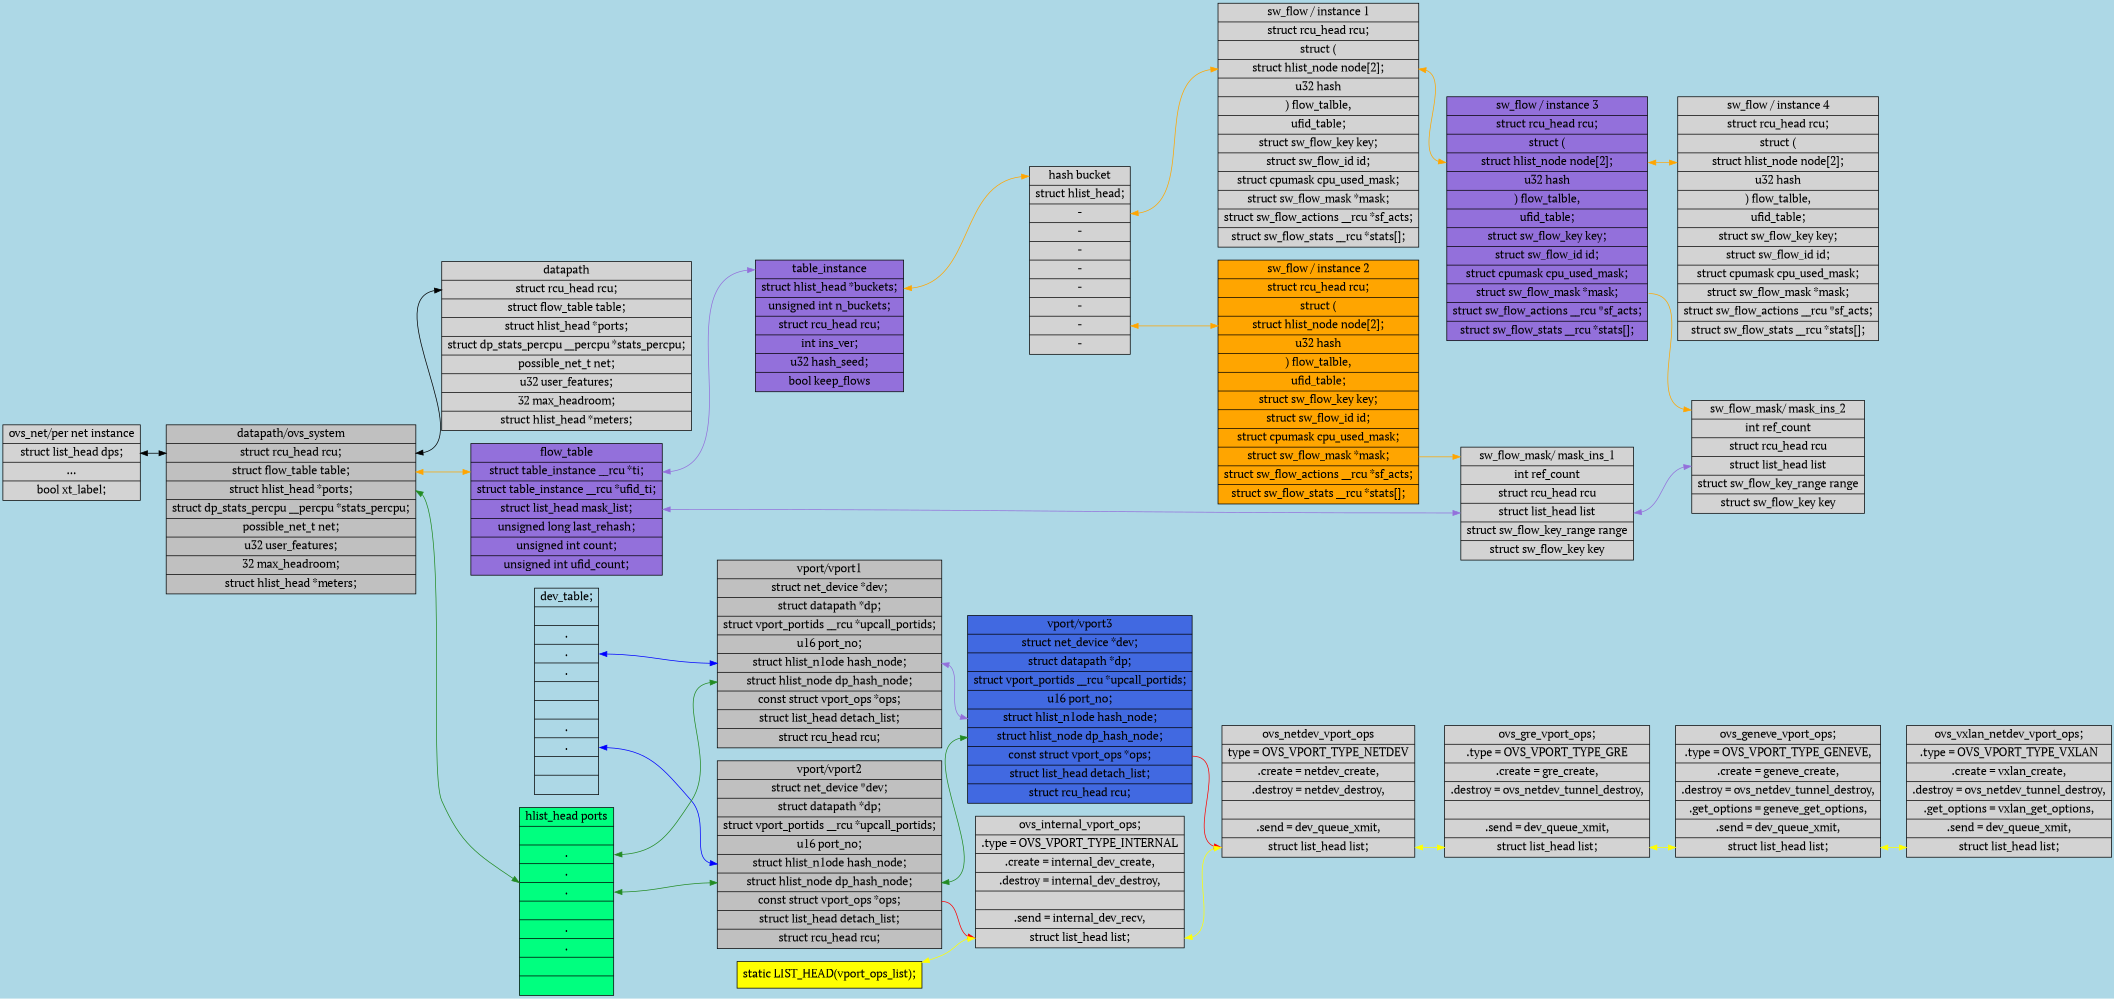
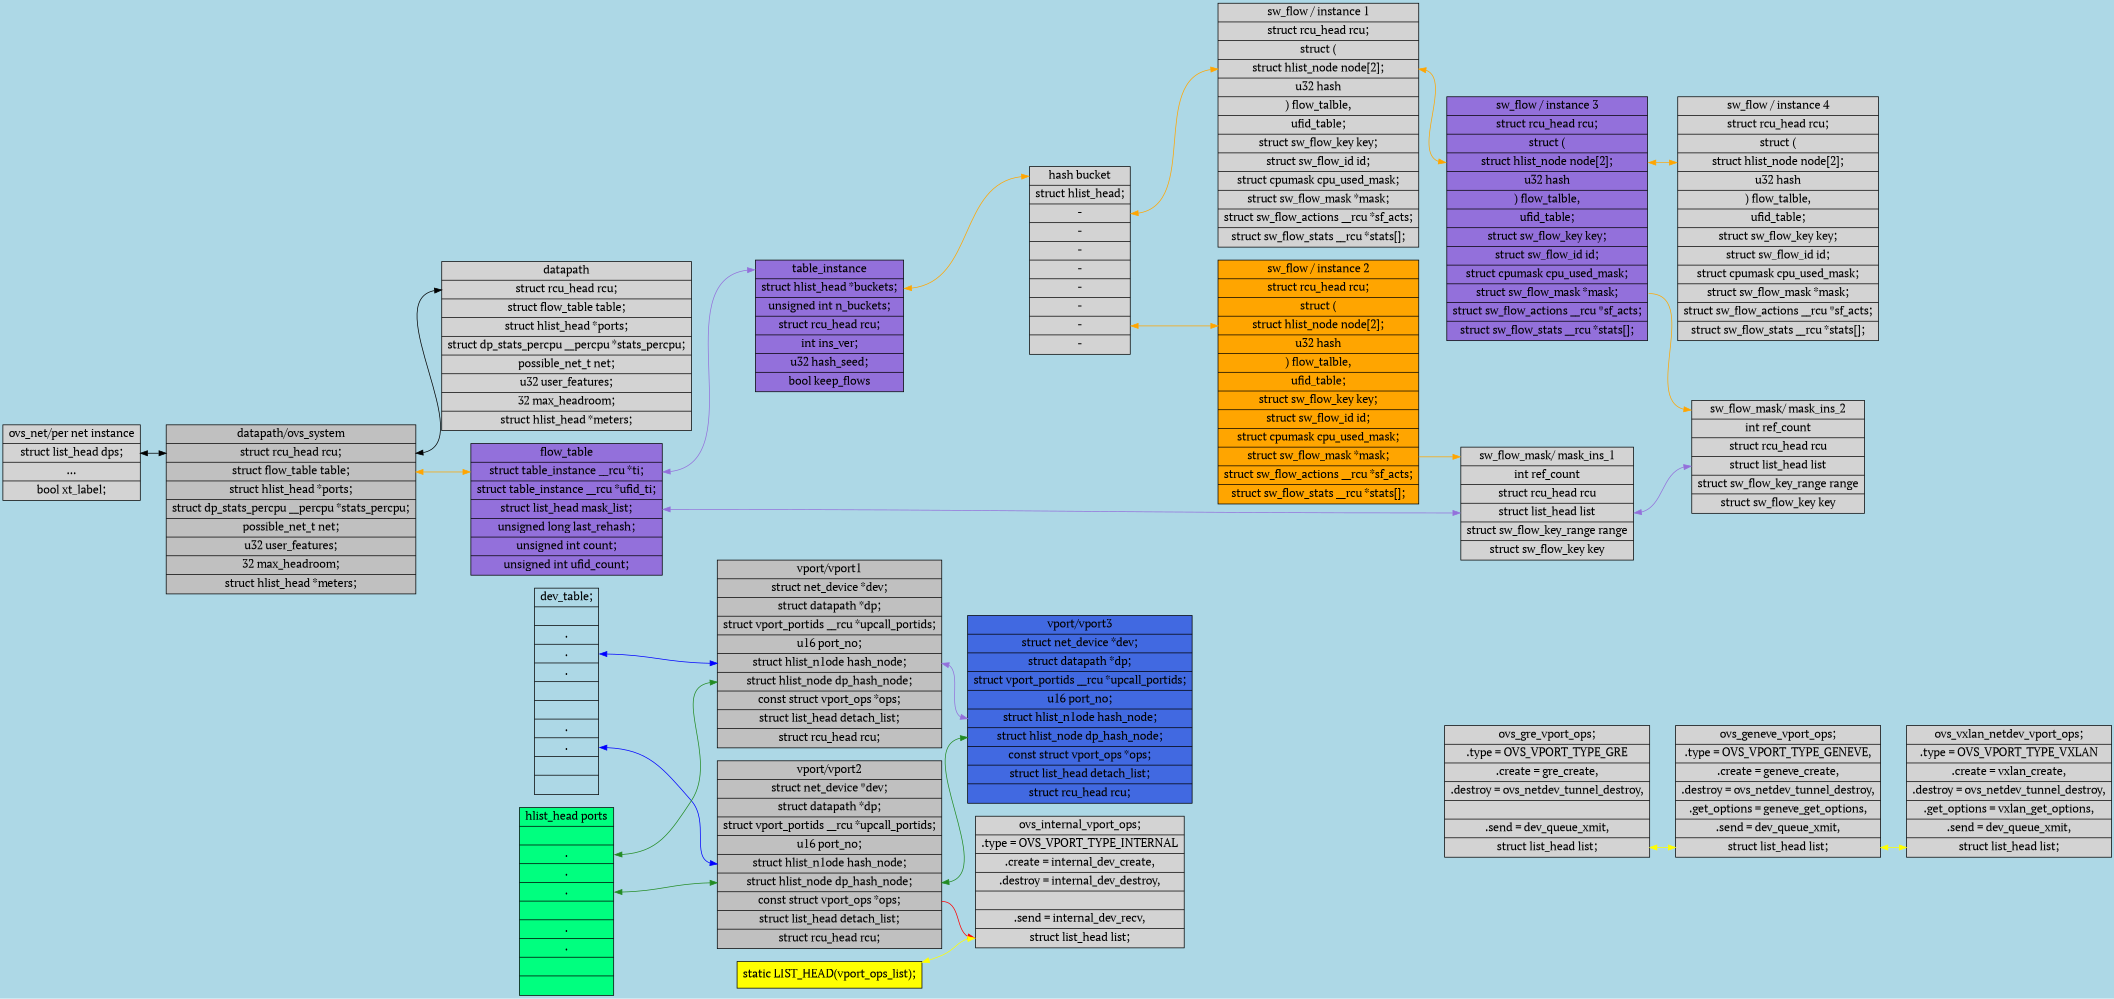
  digraph {
    bgcolor=lightblue
    fontname="PT Serif"
    gradientangle=270
    rankdir=LR
    style=filled
    node [fontname="PT Serif" fontsize=16 gradientangle=90 shape=record style=filled]
    edge [color=orange dir=both fontname="PT Serif" headport=f6 tailport=f3]
    n1 [fillcolor=gray label="<f0> vport/vport1     | <f1> struct net_device *dev;     | <f2> struct datapath *dp;     | <f3> struct vport_portids __rcu *upcall_portids;     | <f4> u16 port_no;     | <f5> struct hlist_n1ode hash_node;     | <f6> struct hlist_node dp_hash_node;     | <f7> const struct vport_ops *ops;     | <f8> struct list_head detach_list;     | <f9> struct rcu_head rcu;   "]
    n2 [fillcolor=royalblue label="<f0> vport/vport3     | <f1> struct net_device *dev;     | <f2> struct datapath *dp;     | <f3> struct vport_portids __rcu *upcall_portids;     | <f4> u16 port_no;     | <f5> struct hlist_n1ode hash_node;     | <f6> struct hlist_node dp_hash_node;     | <f7> const struct vport_ops *ops;     | <f8> struct list_head detach_list;     | <f9> struct rcu_head rcu;   "]
-   n3 [decorate=true label="<f0> ovs_netdev_vport_ops     | <f1>type           = OVS_VPORT_TYPE_NETDEV     | <f2> .create         = netdev_create,    | <f3> .destroy        = netdev_destroy,    | <f4>     | <f5> .send           = dev_queue_xmit,    | <f6> struct list_head list;     "]
    n4 [fillcolor=gray label="<f0> vport/vport2     | <f1> struct net_device *dev;     | <f2> struct datapath *dp;     | <f3> struct vport_portids __rcu *upcall_portids;     | <f4> u16 port_no;     | <f5> struct hlist_n1ode hash_node;     | <f6> struct hlist_node dp_hash_node;     | <f7> const struct vport_ops *ops;     | <f8> struct list_head detach_list;     | <f9> struct rcu_head rcu;   "]
    n5 [label="<f0> ovs_internal_vport_ops;     | <f1> .type           = OVS_VPORT_TYPE_INTERNAL     | <f2> .create         = internal_dev_create,    | <f3> .destroy        = internal_dev_destroy,    | <f4>      | <f5> .send           = internal_dev_recv,    | <f6> struct list_head list;     "]
    n6 [label="<f0> ovs_gre_vport_ops;     | <f1> .type           = OVS_VPORT_TYPE_GRE     | <f2> .create         = gre_create,    | <f3> .destroy        = ovs_netdev_tunnel_destroy,    | <f4>      | <f5> .send           = dev_queue_xmit,    | <f6> struct list_head list;     "]
    n7 [fillcolor=lightblue label="<f0>dev_table;     |     | <f1> .     | <f2> .     | <f3> .     |     |     | <f4> .     | <f5> .     |     |   "]
    n8 [label="<f0> ovs_geneve_vport_ops;     | <f1> .type           = OVS_VPORT_TYPE_GENEVE,     | <f2> .create         = geneve_create,    | <f3> .destroy        = ovs_netdev_tunnel_destroy,    | <f4> .get_options    = geneve_get_options,    | <f5> .send           = dev_queue_xmit,    | <f6> struct list_head list;     "]
    n9 [label="<f0> ovs_vxlan_netdev_vport_ops;     | <f1> .type           = OVS_VPORT_TYPE_VXLAN     | <f2> .create         = vxlan_create,    | <f3> .destroy        = ovs_netdev_tunnel_destroy,    | <f4> .get_options    = vxlan_get_options,    | <f5> .send           = dev_queue_xmit,    | <f6> struct list_head list;     "]
    n10 [decorate=true fillcolor=yellow label="<f0> static LIST_HEAD(vport_ops_list);   "]
    n11 [fillcolor=gray label="<f0> datapath/ovs_system     | <f1> struct rcu_head rcu;     | <f2> struct flow_table table;     | <f3> struct hlist_head *ports;     | struct dp_stats_percpu __percpu *stats_percpu;     | possible_net_t net;|u32 user_features;     | 32 max_headroom;     | struct hlist_head *meters;"]
    n12 [label="<f0> datapath     | <f1> struct rcu_head rcu;     | <f2> struct flow_table table;     | <f3> struct hlist_head *ports;     | struct dp_stats_percpu __percpu *stats_percpu;     | possible_net_t net;|u32 user_features;     | 32 max_headroom;     | struct hlist_head *meters;"]
    n13 [fillcolor=springgreen label="<f0>hlist_head ports     |     | <f1> .     | <f2> .     | <f3> .     |     | <f4> .     | <f5> .     |     |   "]
    n14 [fillcolor=mediumpurple label="<f0>flow_table     | <f1> struct table_instance __rcu *ti;     | <f2> struct table_instance __rcu *ufid_ti;     | <f3> struct list_head mask_list;     | <f4> unsigned long last_rehash;    | <f5> unsigned int count;     | <f6> unsigned int ufid_count;   "]
    n15 [fillcolor=mediumpurple label="<f0>table_instance     | <f1> struct hlist_head *buckets;     | unsigned int n_buckets;     | struct rcu_head rcu;     | int ins_ver;     | u32 hash_seed;     | bool keep_flows   "]
    n16 [label="<f0>sw_flow_mask/ mask_ins_1    | <f1> int ref_count     | <f2> struct rcu_head rcu     | <f3> struct list_head list     | <f4> struct sw_flow_key_range range     | <f5> struct sw_flow_key key   "]
    n17 [fillcolor=lightgray label="<f0> ovs_net/per net instance     | <f1> struct list_head dps;     | <f2> ...     | bool xt_label;\n  "]
    n18 [label="<f0> hash bucket    | <f1> struct hlist_head;     | <f2> -     | <f3> -     | <f4> -     | <f5> -     | <f6> -     | <f7> -     | <f8> -     | <f9> -   "]
    n19 [label="<f0> sw_flow / instance 1     | <f1> struct rcu_head rcu;     | <f2> struct ( 		    | <f3> 	struct hlist_node node[2];\n    | <f4> u32 hash     | <f5> ) flow_talble,     | <f6>	ufid_table;     | <f7> struct sw_flow_key key;     | <f8> struct sw_flow_id id;     | <f9> struct cpumask cpu_used_mask;     | <f10> struct sw_flow_mask *mask;     | <f11> struct sw_flow_actions __rcu *sf_acts;     | <f12> struct sw_flow_stats __rcu *stats[];   "]
    n20 [fillcolor=orange label="<f0> sw_flow / instance 2     | <f1> struct rcu_head rcu;     | <f2> struct ( 		    | <f3> 	struct hlist_node node[2];\n    | <f4> u32 hash     | <f5> ) flow_talble,     | <f6>	ufid_table;     | <f7> struct sw_flow_key key;     | <f8> struct sw_flow_id id;     | <f9> struct cpumask cpu_used_mask;     | <f10> struct sw_flow_mask *mask;     | <f11> struct sw_flow_actions __rcu *sf_acts;     | <f12> struct sw_flow_stats __rcu *stats[];   "]
    n21 [label="<f0>sw_flow_mask/ mask_ins_2    | <f1> int ref_count     | <f2> struct rcu_head rcu     | <f3> struct list_head list     | <f4> struct sw_flow_key_range range     | <f5> struct sw_flow_key key   "]
    n22 [fillcolor=mediumpurple label="<f0> sw_flow / instance 3     | <f1> struct rcu_head rcu;     | <f2> struct ( 		    | <f3> 	struct hlist_node node[2];\n    | <f4> u32 hash     | <f5> ) flow_talble,     | <f6>	ufid_table;     | <f7> struct sw_flow_key key;     | <f8> struct sw_flow_id id;     | <f9> struct cpumask cpu_used_mask;     | <f10> struct sw_flow_mask *mask;     | <f11> struct sw_flow_actions __rcu *sf_acts;     | <f12> struct sw_flow_stats __rcu *stats[];   "]
    n23 [label="<f0> sw_flow / instance 4     | <f1> struct rcu_head rcu;     | <f2> struct ( 		    | <f3> 	struct hlist_node node[2];\n    | <f4> u32 hash     | <f5> ) flow_talble,     | <f6>	ufid_table;     | <f7> struct sw_flow_key key;     | <f8> struct sw_flow_id id;     | <f9> struct cpumask cpu_used_mask;     | <f10> struct sw_flow_mask *mask;     | <f11> struct sw_flow_actions __rcu *sf_acts;     | <f12> struct sw_flow_stats __rcu *stats[];   "]
    n1 -> n2 [color=mediumpurple headport=f5 tailport=f5]
-   n2 -> n3 [color=red tailport=f7 dir=""]
-   n3 -> n6 [color=yellow tailport=f6]
    n4 -> n2 [color=forestgreen tailport=f6]
    n4 -> n5 [color=red tailport=f7 dir=""]
-   n5 -> n3 [color=yellow tailport=f6]
    n6 -> n8 [color=yellow tailport=f6]
    n7 -> n1 [color=blue headport=f5 tailport="f2:e"]
    n7 -> n4 [color=blue headport="f5:w" tailport="f5:e"]
    n8 -> n9 [color=yellow tailport=f6]
    n10 -> n5 [color=yellow]
    n11 -> n12 [headport=f1 tailport=f1 color=""]
-   n11 -> n13 [color=forestgreen]
    n11 -> n14 [headport=f1 tailport=f2]
    n13 -> n1 [color=forestgreen tailport=f1]
    n13 -> n4 [color=forestgreen]
    n14 -> n15 [color=mediumpurple headport=f0 tailport=f1]
    n14 -> n16 [color=mediumpurple headport=f3]
    n15 -> n18 [headport=f0 tailport=f1]
    n16 -> n21 [color=mediumpurple headport=f3]
    n17 -> n11 [headport=f1 tailport=f1 color=""]
    n18 -> n19 [headport=f3 tailport=f2]
    n18 -> n20 [headport=f3 tailport=f8]
    n19 -> n22 [headport=f3]
    n20 -> n16 [headport=f0 tailport=f10 dir=""]
    n22 -> n21 [headport=f0 tailport=f10 dir=""]
    n22 -> n23 [headport=f3]
  }
